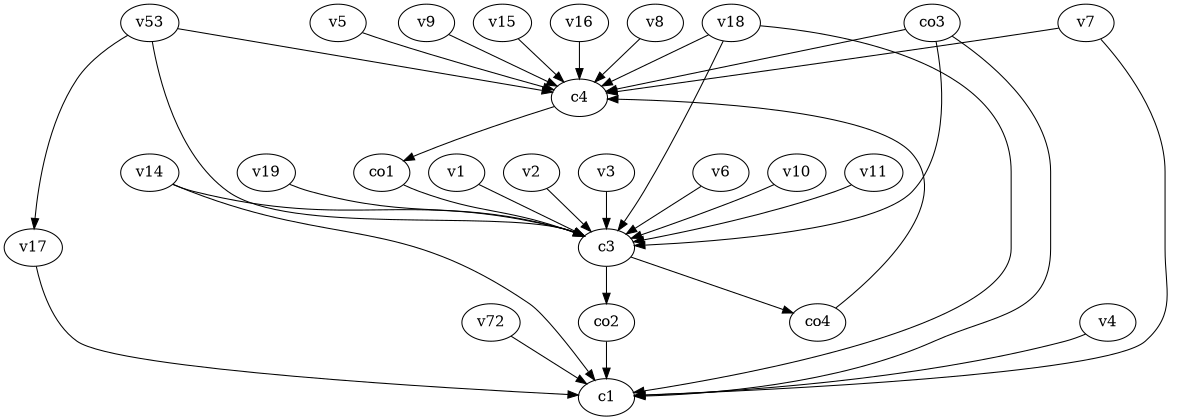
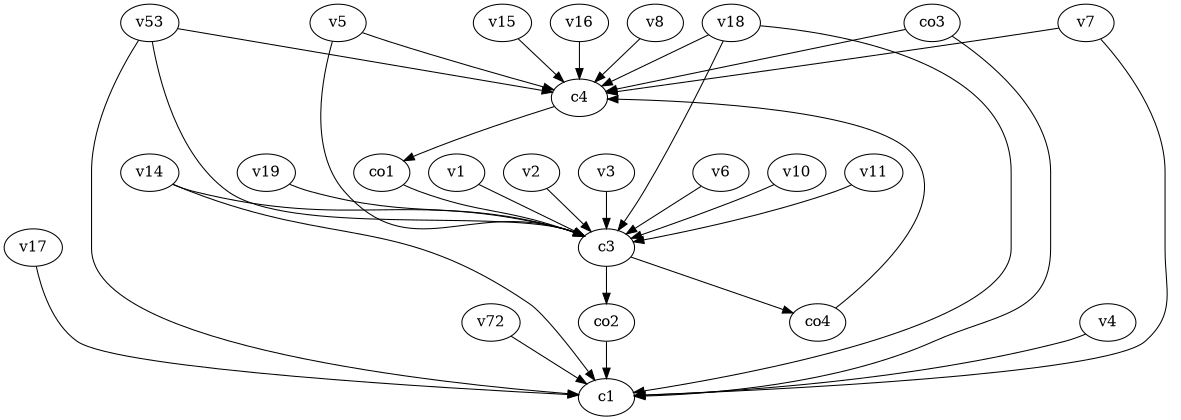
  strict digraph {
    edge [weight=1]
    n1 [label=c4]
    co1
    c3
    co2
    co4
    c1
    v1
    v2
    v3
    v4
    v5
    v6
    v7
    v8
-   v9
    v10
    v11
    n18 [label=v72]
    n19 [label=v53]
    v14
    v15
    v16
    v17
    v18
    v19
    co3
    n1 -> co1
    co1 -> c3
    c3 -> co2
    c3 -> co4
    co2 -> c1
    co4 -> n1
    v1 -> c3
    v2 -> c3
    v3 -> c3
    v4 -> c1
    v5 -> n1
    v6 -> c3
    v7 -> n1
    v7 -> c1
    v8 -> n1
-   v9 -> n1
    v10 -> c3
    v11 -> c3
    n18 -> c1
    n19 -> n1
    n19 -> c3
-   n19 -> v17
+   n19 -> c1
    v14 -> c3
    v14 -> c1
    v15 -> n1
    v16 -> n1
    v17 -> c1
    v18 -> n1
    v18 -> c3
    v18 -> c1
    v19 -> c3
    co3 -> n1
-   co3 -> c3
+   v5 -> c3
    co3 -> c1
  }
